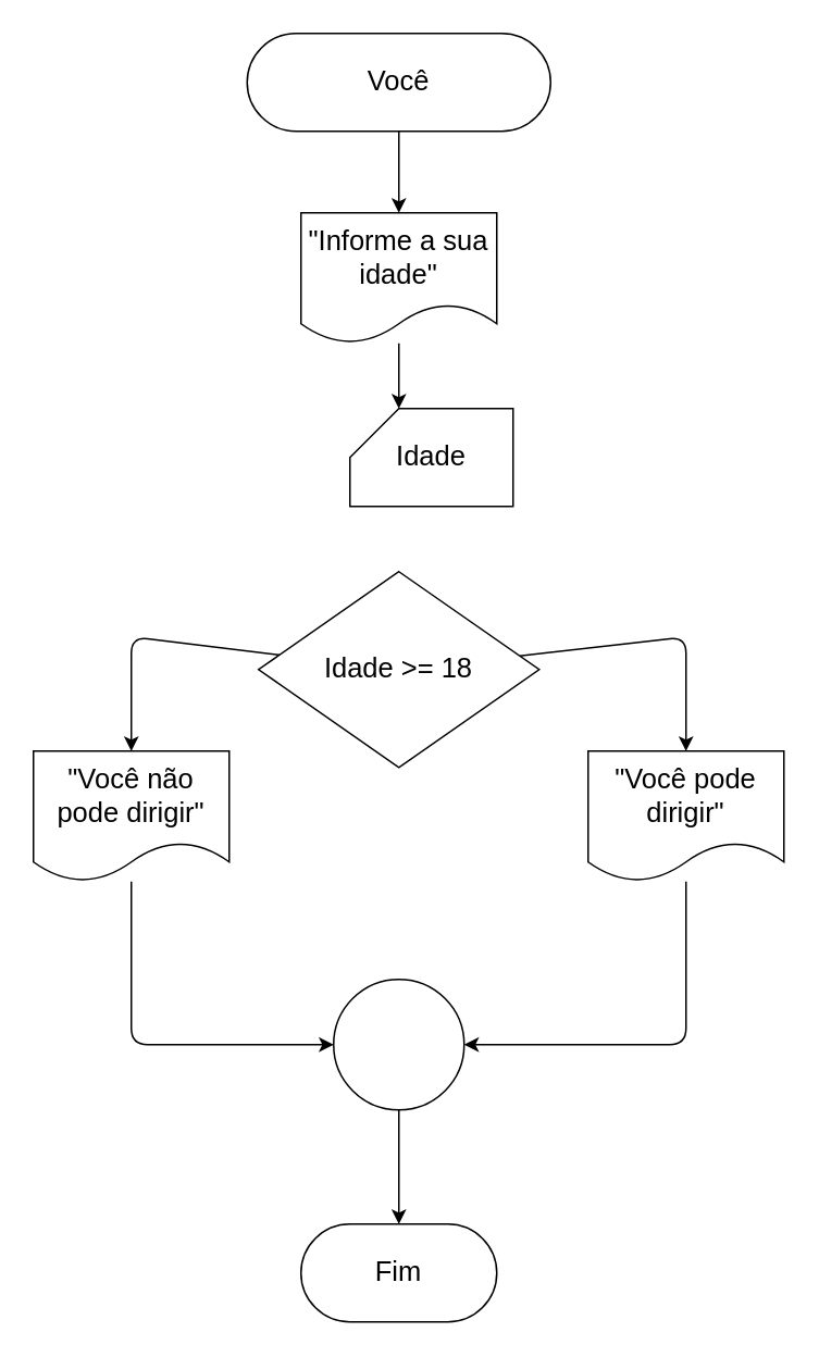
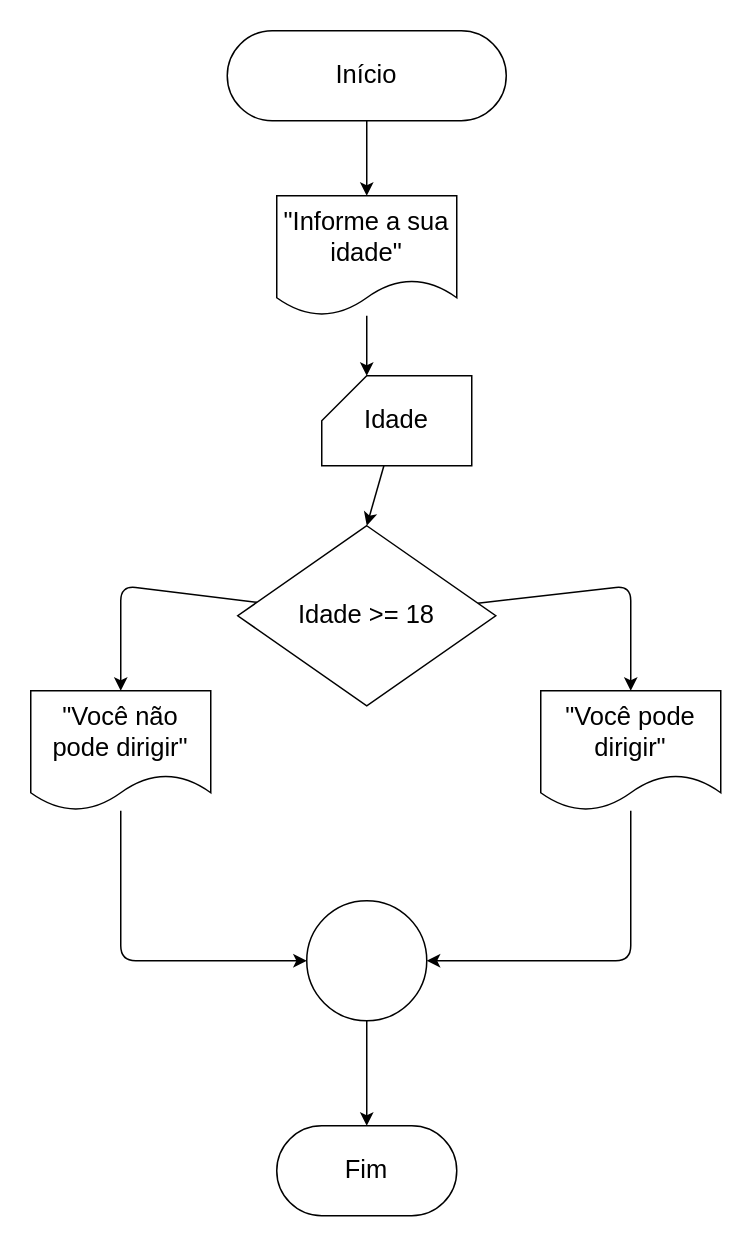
  <mxCell id="0" />
  <mxCell id="1" parent="0" />
  <mxCell id="2" style="edgeStyle=none;html=1;entryX=0.5;entryY=0;entryDx=0;entryDy=0;fontSize=17;" edge="1" parent="1" source="3" target="5"><mxGeometry relative="1" as="geometry" /></mxCell>
- <mxCell id="3" value="Você" style="rounded=1;whiteSpace=wrap;html=1;fontSize=17;arcSize=50;" vertex="1" parent="1"><mxGeometry x="151" y="20" width="186" height="60" as="geometry" /></mxCell>
+ <mxCell id="3" value="Início" style="rounded=1;whiteSpace=wrap;html=1;fontSize=17;arcSize=50;" vertex="1" parent="1"><mxGeometry x="151" y="20" width="186" height="60" as="geometry" /></mxCell>
  <mxCell id="4" style="edgeStyle=none;html=1;entryX=0;entryY=0;entryDx=30;entryDy=0;entryPerimeter=0;fontSize=17;" edge="1" parent="1" source="5" target="7"><mxGeometry relative="1" as="geometry" /></mxCell>
  <mxCell id="5" value="&quot;Informe a sua idade&quot;" style="shape=document;whiteSpace=wrap;html=1;boundedLbl=1;fontSize=17;" vertex="1" parent="1"><mxGeometry x="184" y="130" width="120" height="80" as="geometry" /></mxCell>
+ <mxCell id="6" style="edgeStyle=none;html=1;entryX=0.5;entryY=0;entryDx=0;entryDy=0;fontSize=17;" edge="1" parent="1" source="7" target="10"><mxGeometry relative="1" as="geometry" /></mxCell>
  <mxCell id="7" value="Idade" style="shape=card;whiteSpace=wrap;html=1;fontSize=17;" vertex="1" parent="1"><mxGeometry x="214" y="250" width="100" height="60" as="geometry" /></mxCell>
  <mxCell id="8" style="edgeStyle=none;html=1;entryX=0.5;entryY=0;entryDx=0;entryDy=0;fontSize=17;" edge="1" parent="1" source="10" target="14"><mxGeometry relative="1" as="geometry"><Array as="points"><mxPoint x="80" y="390" /></Array></mxGeometry></mxCell>
  <mxCell id="9" style="edgeStyle=none;html=1;entryX=0.5;entryY=0;entryDx=0;entryDy=0;fontSize=17;" edge="1" parent="1" source="10" target="12"><mxGeometry relative="1" as="geometry"><Array as="points"><mxPoint x="420" y="390" /></Array></mxGeometry></mxCell>
  <mxCell id="10" value="Idade &amp;gt;= 18" style="rhombus;whiteSpace=wrap;html=1;fontSize=17;" vertex="1" parent="1"><mxGeometry x="158" y="350" width="172" height="120" as="geometry" /></mxCell>
  <mxCell id="11" style="edgeStyle=none;html=1;entryX=1;entryY=0.5;entryDx=0;entryDy=0;fontSize=17;" edge="1" parent="1" source="12" target="16"><mxGeometry relative="1" as="geometry"><Array as="points"><mxPoint x="420" y="640" /></Array></mxGeometry></mxCell>
  <mxCell id="12" value="&quot;Você pode dirigir&quot;" style="shape=document;whiteSpace=wrap;html=1;boundedLbl=1;fontSize=17;" vertex="1" parent="1"><mxGeometry x="360" y="460" width="120" height="80" as="geometry" /></mxCell>
  <mxCell id="13" style="edgeStyle=none;html=1;entryX=0;entryY=0.5;entryDx=0;entryDy=0;fontSize=17;" edge="1" parent="1" source="14" target="16"><mxGeometry relative="1" as="geometry"><Array as="points"><mxPoint x="80" y="640" /></Array></mxGeometry></mxCell>
  <mxCell id="14" value="&quot;Você não pode dirigir&quot;" style="shape=document;whiteSpace=wrap;html=1;boundedLbl=1;fontSize=17;" vertex="1" parent="1"><mxGeometry x="20" y="460" width="120" height="80" as="geometry" /></mxCell>
  <mxCell id="15" style="edgeStyle=none;html=1;entryX=0.5;entryY=0;entryDx=0;entryDy=0;fontSize=17;" edge="1" parent="1" source="16" target="17"><mxGeometry relative="1" as="geometry" /></mxCell>
  <mxCell id="16" value="" style="ellipse;whiteSpace=wrap;html=1;aspect=fixed;fontSize=17;" vertex="1" parent="1"><mxGeometry x="204" y="600" width="80" height="80" as="geometry" /></mxCell>
  <mxCell id="17" value="Fim" style="rounded=1;whiteSpace=wrap;html=1;fontSize=17;arcSize=50;" vertex="1" parent="1"><mxGeometry x="184" y="750" width="120" height="60" as="geometry" /></mxCell>
